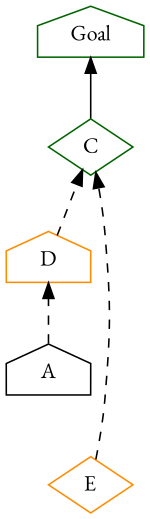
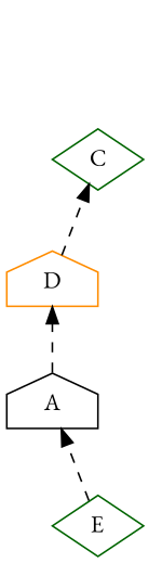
  digraph {
    fontname="EB Garamond"
    rankdir=BT
    node [color=darkgreen fontname="EB Garamond" shape=house]
    edge [fontname="EB Garamond" style=dashed]
-   Goal
    A [color=black]
    D [color=darkorange]
    C [shape=diamond]
-   E [color=darkorange shape=diamond]
+   E [shape=diamond]
    A -> D
    D -> C
-   C -> Goal [style=solid]
-   E -> C
+   E -> A
  }
